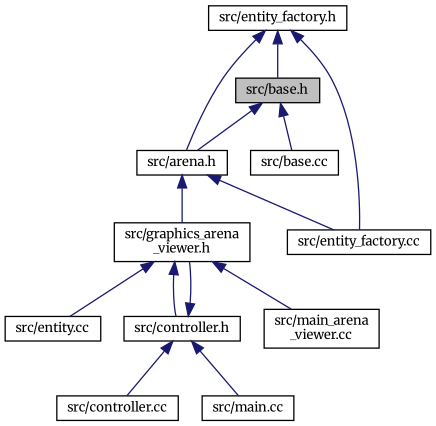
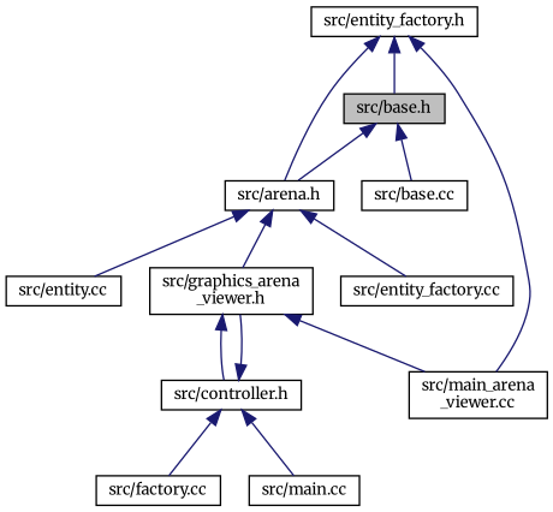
  digraph {
    fontname=Merriweather
    node [color=black fillcolor=white fontname=Merriweather fontsize=10 shape=record style=filled]
    edge [color=midnightblue dir=back fontname=Merriweather fontsize=10 labelfontname=Helvetica labelfontsize=10 style=solid]
    n1 [fillcolor=grey75 fontcolor=black height=0.2 label="src/base.h" width=0.4]
    n2 [height=0.2 label="src/arena.h" width=0.4]
    n3 [height=0.2 label="src/base.cc" width=0.4]
    n4 [height=0.2 label="src/entity.cc" width=0.4]
    n5 [height=0.2 label="src/graphics_arena\l_viewer.h" width=0.4]
    n6 [height=0.2 label="src/entity_factory.cc" width=0.4]
    n7 [height=0.2 label="src/entity_factory.h" width=0.4]
    n8 [height=0.2 label="src/controller.h" width=0.4]
-   n9 [height=0.2 label="src/controller.cc" width=0.4]
+   n9 [height=0.2 label="src/factory.cc" width=0.4]
    n10 [height=0.2 label="src/main.cc" width=0.4]
    n11 [height=0.2 label="src/main_arena\l_viewer.cc" width=0.4]
    n1 -> n2
    n1 -> n3
-   n5 -> n4
+   n2 -> n4
    n2 -> n5
    n2 -> n6
    n5 -> n8
    n5 -> n11
    n7 -> n1
    n7 -> n2
-   n7 -> n6
+   n7 -> n11
    n8 -> n5
    n8 -> n9
    n8 -> n10
  }
